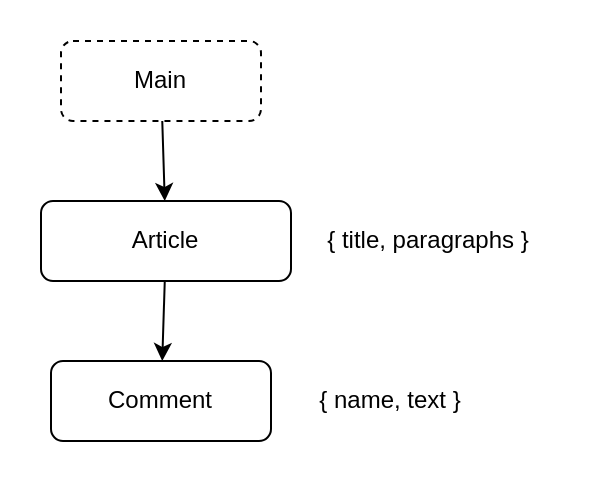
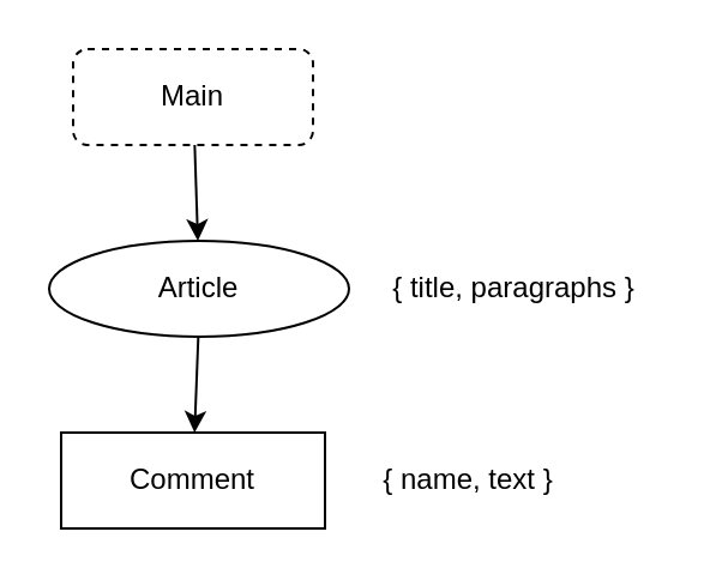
  <mxCell id="0" />
  <mxCell id="1" parent="0" />
  <mxCell id="2" value="" style="edgeStyle=none;html=1;" edge="1" parent="1" source="3" target="5"><mxGeometry relative="1" as="geometry" /></mxCell>
  <mxCell id="3" value="Main" style="rounded=1;whiteSpace=wrap;html=1;dashed=1;" vertex="1" parent="1"><mxGeometry x="30" y="20" width="100" height="40" as="geometry" /></mxCell>
  <mxCell id="4" value="" style="edgeStyle=none;html=1;" edge="1" parent="1" source="5" target="6"><mxGeometry relative="1" as="geometry" /></mxCell>
- <mxCell id="5" value="Article" style="rounded=1;whiteSpace=wrap;html=1;" vertex="1" parent="1"><mxGeometry x="20" y="100" width="125" height="40" as="geometry" /></mxCell>
- <mxCell id="6" value="Comment" style="rounded=1;whiteSpace=wrap;html=1;" vertex="1" parent="1"><mxGeometry x="25" y="180" width="110" height="40" as="geometry" /></mxCell>
+ <mxCell id="5" value="Article" style="ellipse;whiteSpace=wrap;html=1;" vertex="1" parent="1"><mxGeometry x="20" y="100" width="125" height="40" as="geometry" /></mxCell>
+ <mxCell id="6" value="Comment" style="whiteSpace=wrap;html=1;rounded=0;" vertex="1" parent="1"><mxGeometry x="25" y="180" width="110" height="40" as="geometry" /></mxCell>
  <mxCell id="7" value="{ title, paragraphs }" style="text;html=1;strokeColor=none;fillColor=none;align=center;verticalAlign=middle;whiteSpace=wrap;rounded=0;" vertex="1" parent="1"><mxGeometry x="154" y="105" width="120" height="30" as="geometry" /></mxCell>
  <mxCell id="8" value="{ name, text }" style="text;html=1;strokeColor=none;fillColor=none;align=center;verticalAlign=middle;whiteSpace=wrap;rounded=0;" vertex="1" parent="1"><mxGeometry x="145" y="185" width="100" height="30" as="geometry" /></mxCell>
